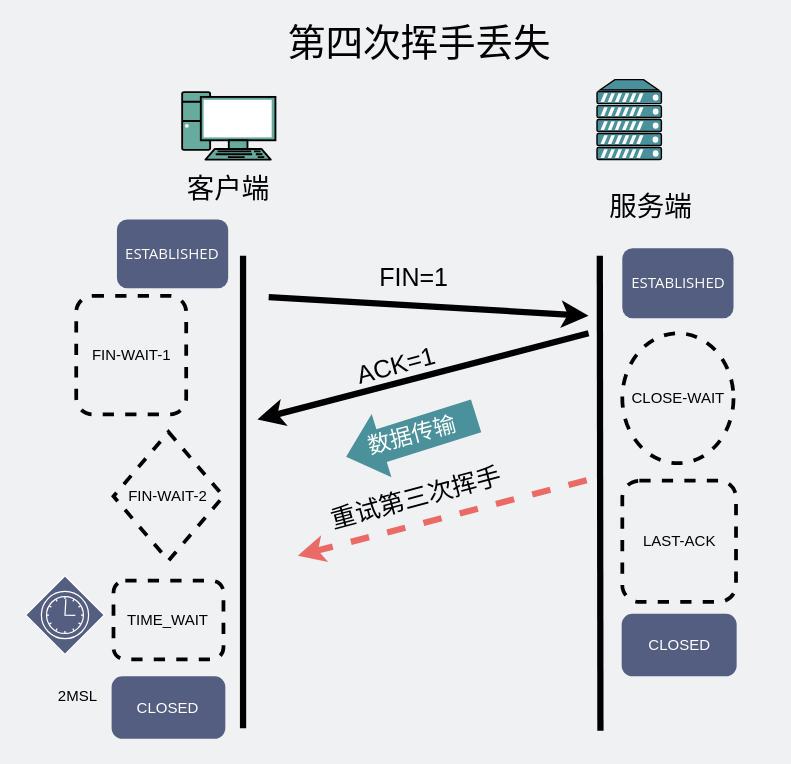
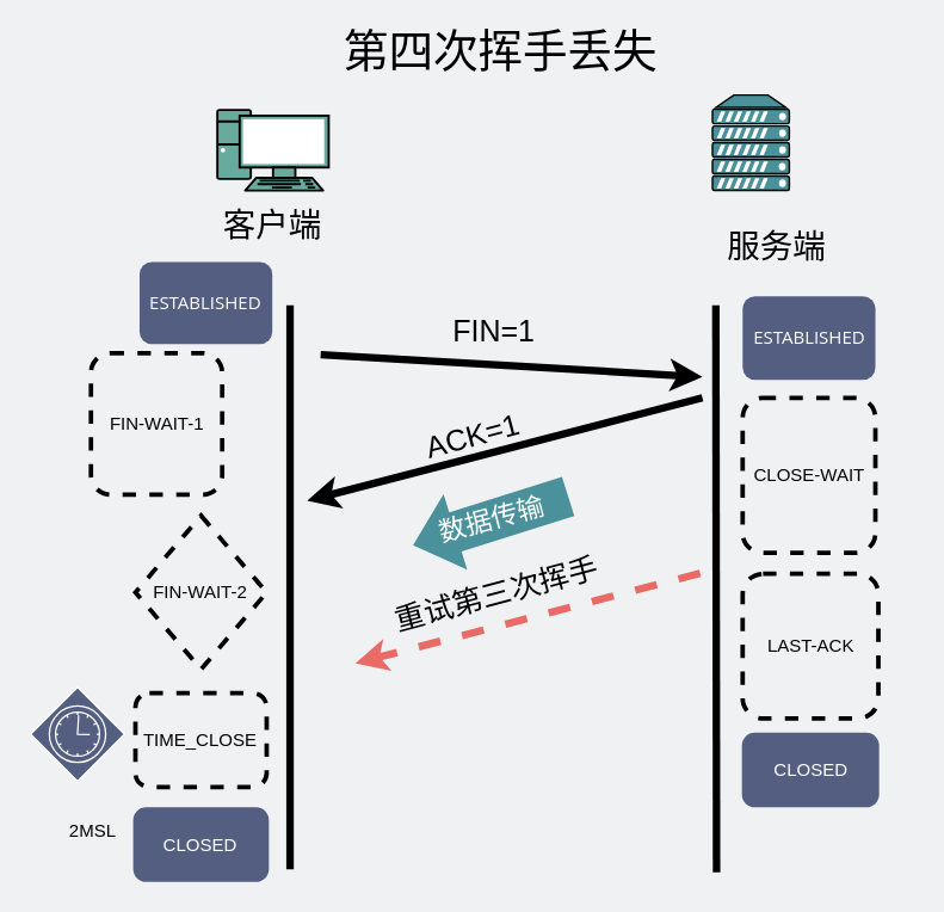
  <mxCell id="0" />
  <mxCell id="1" parent="0" />
  <mxCell id="2" value="" style="shape=flexArrow;endArrow=classic;html=1;fontColor=#FFFFFF;gradientColor=none;endWidth=24.382;endSize=9.583;width=27.5;strokeColor=none;fillColor=#4A919B;" parent="1" edge="1"><mxGeometry width="50" height="50" relative="1" as="geometry"><mxPoint x="380.96" y="332" as="sourcePoint" /><mxPoint x="276" y="365" as="targetPoint" /></mxGeometry></mxCell>
  <mxCell id="3" value="" style="fontColor=#0066CC;verticalAlign=top;verticalLabelPosition=bottom;labelPosition=center;align=center;html=1;outlineConnect=0;gradientColor=none;gradientDirection=north;strokeWidth=2;shape=mxgraph.networks.pc;fillColor=#67AB9F;fontSize=30;" parent="1" vertex="1"><mxGeometry x="145.27" y="73" width="74.65" height="54" as="geometry" /></mxCell>
  <mxCell id="4" value="客户端" style="text;html=1;strokeColor=none;fillColor=none;align=center;verticalAlign=middle;whiteSpace=wrap;rounded=0;fontSize=22;" parent="1" vertex="1"><mxGeometry x="93.09" y="141" width="179" height="20" as="geometry" /></mxCell>
  <mxCell id="5" value="" style="fontColor=#0066CC;verticalAlign=top;verticalLabelPosition=bottom;labelPosition=center;align=center;html=1;outlineConnect=0;gradientColor=none;gradientDirection=north;strokeWidth=2;shape=mxgraph.networks.server;fillColor=#4A919B;" parent="1" vertex="1"><mxGeometry x="477.27" y="63" width="51.5" height="64" as="geometry" /></mxCell>
  <mxCell id="6" value="服务端" style="text;html=1;strokeColor=none;fillColor=none;align=center;verticalAlign=middle;whiteSpace=wrap;rounded=0;fontSize=22;" parent="1" vertex="1"><mxGeometry x="431.27" y="156" width="179" height="20" as="geometry" /></mxCell>
  <mxCell id="7" value="&lt;font style=&quot;font-size: 30px&quot;&gt;第四次挥手丢失&lt;/font&gt;" style="text;html=1;strokeColor=none;fillColor=none;align=center;verticalAlign=middle;whiteSpace=wrap;rounded=0;" parent="1" vertex="1"><mxGeometry x="137.5" y="20" width="395" height="28" as="geometry" /></mxCell>
  <mxCell id="8" value="" style="endArrow=none;html=1;strokeWidth=5;" parent="1" edge="1"><mxGeometry width="50" height="50" relative="1" as="geometry"><mxPoint x="194" y="582" as="sourcePoint" /><mxPoint x="194" y="204" as="targetPoint" /></mxGeometry></mxCell>
  <mxCell id="9" value="" style="endArrow=classic;html=1;strokeWidth=5;fontSize=20;" parent="1" edge="1"><mxGeometry width="50" height="50" relative="1" as="geometry"><mxPoint x="214.5" y="237" as="sourcePoint" /><mxPoint x="470.5" y="252" as="targetPoint" /></mxGeometry></mxCell>
  <mxCell id="10" value="FIN=1" style="text;html=1;strokeColor=none;fillColor=none;align=center;verticalAlign=middle;whiteSpace=wrap;rounded=0;fontSize=20;" parent="1" vertex="1"><mxGeometry x="284.5" y="210" width="92" height="21" as="geometry" /></mxCell>
  <mxCell id="11" value="" style="endArrow=none;html=1;strokeWidth=5;startArrow=classic;startFill=1;endFill=0;" parent="1" edge="1"><mxGeometry width="50" height="50" relative="1" as="geometry"><mxPoint x="205.5" y="335" as="sourcePoint" /><mxPoint x="470.5" y="266" as="targetPoint" /></mxGeometry></mxCell>
  <mxCell id="12" value="FIN-WAIT-1" style="rounded=1;whiteSpace=wrap;html=1;strokeColor=#000000;fillColor=none;dashed=1;strokeWidth=3;" parent="1" vertex="1"><mxGeometry x="60.5" y="236" width="88" height="95" as="geometry" /></mxCell>
  <mxCell id="13" value="&lt;span style=&quot;font-family: &amp;quot;open sans&amp;quot; , &amp;quot;clear sans&amp;quot; , &amp;quot;helvetica neue&amp;quot; , &amp;quot;helvetica&amp;quot; , &amp;quot;arial&amp;quot; , sans-serif&quot;&gt;&lt;font style=&quot;font-size: 12px&quot;&gt;ESTABLISHED&lt;/font&gt;&lt;/span&gt;" style="rounded=1;whiteSpace=wrap;html=1;dashed=1;strokeWidth=3;strokeColor=none;fillColor=#535E80;fontColor=#FFFFFF;" parent="1" vertex="1"><mxGeometry x="497.5" y="198" width="89" height="56" as="geometry" /></mxCell>
- <mxCell id="14" value="&lt;span&gt;CLOSE-WAIT&lt;/span&gt;" style="ellipse;whiteSpace=wrap;html=1;strokeColor=#000000;fillColor=none;dashed=1;strokeWidth=3;" parent="1" vertex="1"><mxGeometry x="497.5" y="266" width="89" height="104" as="geometry" /></mxCell>
+ <mxCell id="14" value="&lt;span&gt;CLOSE-WAIT&lt;/span&gt;" style="rounded=1;whiteSpace=wrap;html=1;strokeColor=#000000;fillColor=none;dashed=1;strokeWidth=3;" parent="1" vertex="1"><mxGeometry x="497.5" y="266" width="89" height="104" as="geometry" /></mxCell>
  <mxCell id="15" value="LAST-ACK" style="rounded=1;whiteSpace=wrap;html=1;strokeColor=#000000;fillColor=none;dashed=1;strokeWidth=3;" parent="1" vertex="1"><mxGeometry x="497.5" y="384" width="91" height="97" as="geometry" /></mxCell>
  <mxCell id="16" value="FIN-WAIT-2" style="rhombus;whiteSpace=wrap;html=1;strokeColor=#000000;fillColor=none;dashed=1;strokeWidth=3;" parent="1" vertex="1"><mxGeometry x="90.32" y="345" width="88" height="103" as="geometry" /></mxCell>
  <mxCell id="17" value="ACK=1" style="text;html=1;strokeColor=none;fillColor=none;align=center;verticalAlign=middle;whiteSpace=wrap;rounded=0;fontSize=20;rotation=-15;" parent="1" vertex="1"><mxGeometry x="182.09" y="274.92" width="269" height="32" as="geometry" /></mxCell>
  <mxCell id="18" value="" style="endArrow=none;html=1;strokeWidth=5;" parent="1" edge="1"><mxGeometry width="50" height="50" relative="1" as="geometry"><mxPoint x="480" y="584" as="sourcePoint" /><mxPoint x="479.5" y="204" as="targetPoint" /></mxGeometry></mxCell>
  <mxCell id="19" value="" style="endArrow=none;html=1;strokeWidth=5;startArrow=classic;startFill=1;endFill=0;dashed=1;exitX=0.115;exitY=1.154;exitDx=0;exitDy=0;exitPerimeter=0;strokeColor=#EA6B66;" parent="1" edge="1" source="20"><mxGeometry width="50" height="50" relative="1" as="geometry"><mxPoint x="206.5" y="452" as="sourcePoint" /><mxPoint x="471.5" y="383" as="targetPoint" /></mxGeometry></mxCell>
  <mxCell id="20" value="重试第三次挥手" style="text;html=1;strokeColor=none;fillColor=none;align=center;verticalAlign=middle;whiteSpace=wrap;rounded=0;fontSize=20;rotation=-15;" parent="1" vertex="1"><mxGeometry x="198" y="381" width="269" height="32" as="geometry" /></mxCell>
- <mxCell id="21" value="TIME_WAIT" style="rounded=1;whiteSpace=wrap;html=1;strokeColor=#000000;fillColor=none;dashed=1;strokeWidth=3;" parent="1" vertex="1"><mxGeometry x="90.32" y="464" width="88" height="63" as="geometry" /></mxCell>
+ <mxCell id="21" value="TIME_CLOSE" style="rounded=1;whiteSpace=wrap;html=1;strokeColor=#000000;fillColor=none;dashed=1;strokeWidth=3;" parent="1" vertex="1"><mxGeometry x="90.32" y="464" width="88" height="63" as="geometry" /></mxCell>
  <mxCell id="22" value="&lt;font color=&quot;#ffffff&quot;&gt;CLOSED&lt;/font&gt;" style="rounded=1;whiteSpace=wrap;html=1;strokeWidth=3;strokeColor=#535E80;fillColor=#535E80;" parent="1" vertex="1"><mxGeometry x="90.32" y="542" width="88" height="47" as="geometry" /></mxCell>
  <mxCell id="23" value="&lt;font color=&quot;#ffffff&quot;&gt;CLOSED&lt;/font&gt;" style="rounded=1;whiteSpace=wrap;html=1;strokeWidth=3;strokeColor=#535E80;fillColor=#535E80;" parent="1" vertex="1"><mxGeometry x="498.5" y="492" width="89" height="47" as="geometry" /></mxCell>
  <mxCell id="24" value="" style="points=[[0.25,0.25,0],[0.5,0,0],[0.75,0.25,0],[1,0.5,0],[0.75,0.75,0],[0.5,1,0],[0.25,0.75,0],[0,0.5,0]];shape=mxgraph.bpmn.gateway2;html=1;verticalLabelPosition=bottom;labelBackgroundColor=#ffffff;verticalAlign=top;align=center;perimeter=rhombusPerimeter;outlineConnect=0;outline=standard;symbol=timer;fillColor=#535E80;strokeColor=#FFFFFF;" parent="1" vertex="1"><mxGeometry x="20" y="460" width="63" height="63" as="geometry" /></mxCell>
  <mxCell id="25" value="2MSL" style="text;html=1;strokeColor=none;fillColor=none;align=center;verticalAlign=middle;whiteSpace=wrap;rounded=0;" parent="1" vertex="1"><mxGeometry x="41.5" y="547" width="40" height="20" as="geometry" /></mxCell>
  <mxCell id="26" value="&lt;span style=&quot;font-family: &amp;#34;open sans&amp;#34; , &amp;#34;clear sans&amp;#34; , &amp;#34;helvetica neue&amp;#34; , &amp;#34;helvetica&amp;#34; , &amp;#34;arial&amp;#34; , sans-serif&quot;&gt;&lt;font style=&quot;font-size: 12px&quot;&gt;ESTABLISHED&lt;br&gt;&lt;/font&gt;&lt;/span&gt;" style="rounded=1;whiteSpace=wrap;html=1;dashed=1;strokeWidth=3;fillColor=#535E80;strokeColor=none;fontColor=#FFFFFF;" parent="1" vertex="1"><mxGeometry x="93.09" y="175" width="89" height="55" as="geometry" /></mxCell>
  <mxCell id="27" value="&lt;font style=&quot;font-size: 18px&quot;&gt;数据传输&lt;/font&gt;" style="text;html=1;strokeColor=none;fillColor=none;align=center;verticalAlign=middle;whiteSpace=wrap;rounded=0;fontColor=#FFFFFF;rotation=-15;" parent="1" vertex="1"><mxGeometry x="290" y="338" width="79" height="20" as="geometry" /></mxCell>
